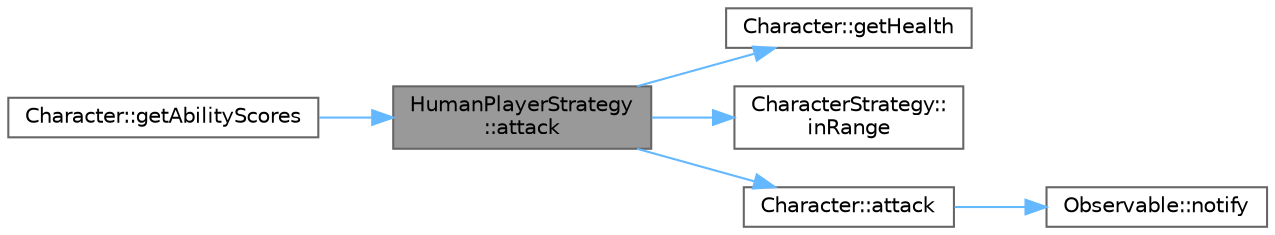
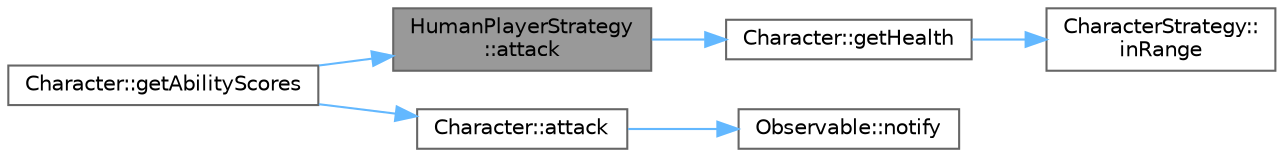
  digraph {
    rankdir=LR
    node [color=grey40 fillcolor=white fontname=Helvetica fontsize=10 shape=box style=filled]
    edge [color=steelblue1 fontname=Helvetica fontsize=10 labelfontname=Helvetica labelfontsize=10 style=solid]
    n1 [color=gray40 fillcolor=grey60 fontcolor=black height=0.2 label="HumanPlayerStrategy\l::attack" width=0.4]
    n2 [height=0.2 label="Character::getHealth" width=0.4]
    n3 [height=0.2 label="CharacterStrategy::\linRange" width=0.4]
    n4 [height=0.2 label="Character::attack" width=0.4]
    n5 [height=0.2 label="Character::getAbilityScores" width=0.4]
    n6 [height=0.2 label="Observable::notify" width=0.4]
    n1 -> n2
-   n1 -> n3
-   n1 -> n4
+   n2 -> n3
+   n5 -> n4
    n4 -> n6
    n5 -> n1
  }
